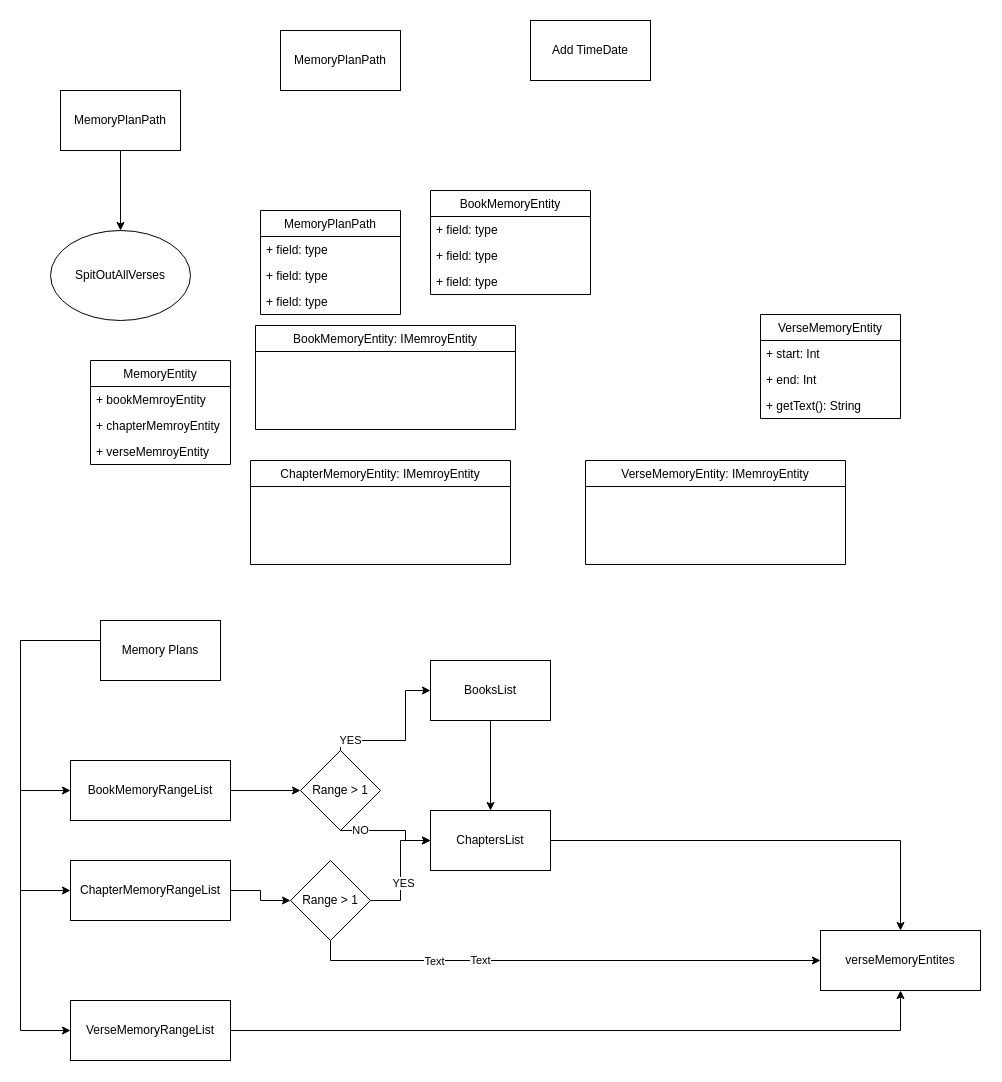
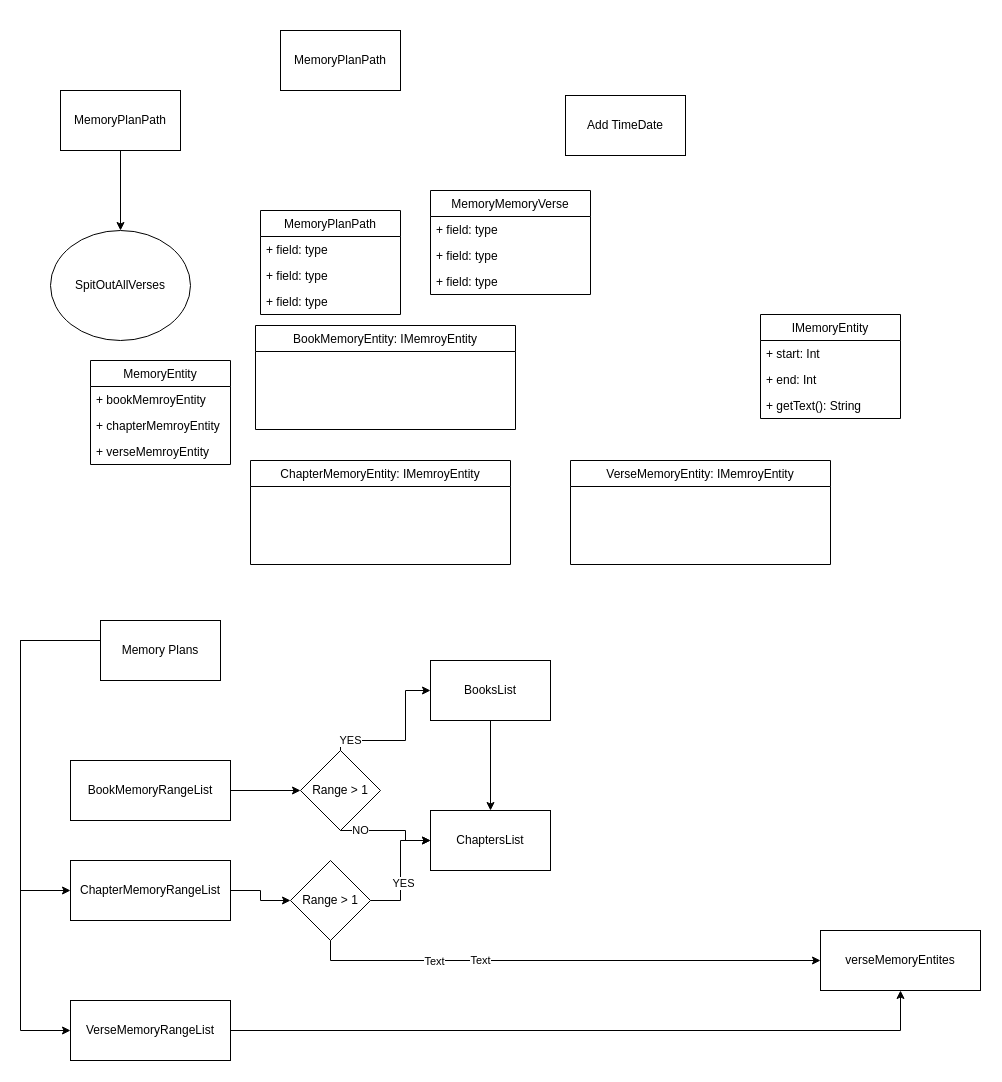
  <mxCell id="0" />
  <mxCell id="1" parent="0" />
  <mxCell id="2" value="MemoryPlanPath" style="rounded=0;whiteSpace=wrap;html=1;fillColor=none;" vertex="1" parent="1"><mxGeometry x="280" y="30" width="120" height="60" as="geometry" /></mxCell>
  <mxCell id="3" value="" style="edgeStyle=orthogonalEdgeStyle;rounded=0;orthogonalLoop=1;jettySize=auto;html=1;fontColor=none;" edge="1" parent="1" source="4" target="5"><mxGeometry relative="1" as="geometry" /></mxCell>
  <mxCell id="4" value="MemoryPlanPath" style="rounded=0;whiteSpace=wrap;html=1;fillColor=none;" vertex="1" parent="1"><mxGeometry x="60" y="90" width="120" height="60" as="geometry" /></mxCell>
- <mxCell id="5" value="SpitOutAllVerses" style="ellipse;whiteSpace=wrap;html=1;fillColor=none;rounded=0;" vertex="1" parent="1"><mxGeometry x="50" y="230" width="140" height="90" as="geometry" /></mxCell>
+ <mxCell id="5" value="SpitOutAllVerses" style="ellipse;whiteSpace=wrap;html=1;fillColor=none;rounded=0;" vertex="1" parent="1"><mxGeometry x="50" y="230" width="140" height="110" as="geometry" /></mxCell>
  <mxCell id="6" value="MemoryPlanPath" style="swimlane;fontStyle=0;childLayout=stackLayout;horizontal=1;startSize=26;fillColor=none;horizontalStack=0;resizeParent=1;resizeParentMax=0;resizeLast=0;collapsible=1;marginBottom=0;fontColor=none;" vertex="1" parent="1"><mxGeometry x="260" y="210" width="140" height="104" as="geometry" /></mxCell>
  <mxCell id="7" value="+ field: type" style="text;strokeColor=none;fillColor=none;align=left;verticalAlign=top;spacingLeft=4;spacingRight=4;overflow=hidden;rotatable=0;points=[[0,0.5],[1,0.5]];portConstraint=eastwest;fontColor=none;" vertex="1" parent="6"><mxGeometry y="26" width="140" height="26" as="geometry" /></mxCell>
  <mxCell id="8" value="+ field: type" style="text;strokeColor=none;fillColor=none;align=left;verticalAlign=top;spacingLeft=4;spacingRight=4;overflow=hidden;rotatable=0;points=[[0,0.5],[1,0.5]];portConstraint=eastwest;fontColor=none;" vertex="1" parent="6"><mxGeometry y="52" width="140" height="26" as="geometry" /></mxCell>
  <mxCell id="9" value="+ field: type" style="text;strokeColor=none;fillColor=none;align=left;verticalAlign=top;spacingLeft=4;spacingRight=4;overflow=hidden;rotatable=0;points=[[0,0.5],[1,0.5]];portConstraint=eastwest;fontColor=none;" vertex="1" parent="6"><mxGeometry y="78" width="140" height="26" as="geometry" /></mxCell>
- <mxCell id="10" value="BookMemoryEntity" style="swimlane;fontStyle=0;childLayout=stackLayout;horizontal=1;startSize=26;fillColor=none;horizontalStack=0;resizeParent=1;resizeParentMax=0;resizeLast=0;collapsible=1;marginBottom=0;fontColor=none;" vertex="1" parent="1"><mxGeometry x="430" y="190" width="160" height="104" as="geometry" /></mxCell>
+ <mxCell id="10" value="MemoryMemoryVerse" style="swimlane;fontStyle=0;childLayout=stackLayout;horizontal=1;startSize=26;fillColor=none;horizontalStack=0;resizeParent=1;resizeParentMax=0;resizeLast=0;collapsible=1;marginBottom=0;fontColor=none;" vertex="1" parent="1"><mxGeometry x="430" y="190" width="160" height="104" as="geometry" /></mxCell>
  <mxCell id="11" value="+ field: type" style="text;strokeColor=none;fillColor=none;align=left;verticalAlign=top;spacingLeft=4;spacingRight=4;overflow=hidden;rotatable=0;points=[[0,0.5],[1,0.5]];portConstraint=eastwest;fontColor=none;" vertex="1" parent="10"><mxGeometry y="26" width="160" height="26" as="geometry" /></mxCell>
  <mxCell id="12" value="+ field: type" style="text;strokeColor=none;fillColor=none;align=left;verticalAlign=top;spacingLeft=4;spacingRight=4;overflow=hidden;rotatable=0;points=[[0,0.5],[1,0.5]];portConstraint=eastwest;fontColor=none;" vertex="1" parent="10"><mxGeometry y="52" width="160" height="26" as="geometry" /></mxCell>
  <mxCell id="13" value="+ field: type" style="text;strokeColor=none;fillColor=none;align=left;verticalAlign=top;spacingLeft=4;spacingRight=4;overflow=hidden;rotatable=0;points=[[0,0.5],[1,0.5]];portConstraint=eastwest;fontColor=none;" vertex="1" parent="10"><mxGeometry y="78" width="160" height="26" as="geometry" /></mxCell>
- <mxCell id="14" value="Add TimeDate" style="rounded=0;whiteSpace=wrap;html=1;fillColor=none;" vertex="1" parent="1"><mxGeometry x="530" y="20" width="120" height="60" as="geometry" /></mxCell>
+ <mxCell id="14" value="Add TimeDate" style="rounded=0;whiteSpace=wrap;html=1;fillColor=none;" vertex="1" parent="1"><mxGeometry x="565" y="95" width="120" height="60" as="geometry" /></mxCell>
  <mxCell id="15" value="MemoryEntity" style="swimlane;fontStyle=0;childLayout=stackLayout;horizontal=1;startSize=26;fillColor=none;horizontalStack=0;resizeParent=1;resizeParentMax=0;resizeLast=0;collapsible=1;marginBottom=0;fontColor=none;" vertex="1" parent="1"><mxGeometry x="90" y="360" width="140" height="104" as="geometry" /></mxCell>
  <mxCell id="16" value="+ bookMemroyEntity&#10;" style="text;strokeColor=none;fillColor=none;align=left;verticalAlign=top;spacingLeft=4;spacingRight=4;overflow=hidden;rotatable=0;points=[[0,0.5],[1,0.5]];portConstraint=eastwest;fontColor=none;" vertex="1" parent="15"><mxGeometry y="26" width="140" height="26" as="geometry" /></mxCell>
  <mxCell id="17" value="+ chapterMemroyEntity&#10;" style="text;strokeColor=none;fillColor=none;align=left;verticalAlign=top;spacingLeft=4;spacingRight=4;overflow=hidden;rotatable=0;points=[[0,0.5],[1,0.5]];portConstraint=eastwest;fontColor=none;" vertex="1" parent="15"><mxGeometry y="52" width="140" height="26" as="geometry" /></mxCell>
  <mxCell id="18" value="+ verseMemroyEntity&#10;" style="text;strokeColor=none;fillColor=none;align=left;verticalAlign=top;spacingLeft=4;spacingRight=4;overflow=hidden;rotatable=0;points=[[0,0.5],[1,0.5]];portConstraint=eastwest;fontColor=none;" vertex="1" parent="15"><mxGeometry y="78" width="140" height="26" as="geometry" /></mxCell>
- <mxCell id="19" value="VerseMemoryEntity" style="swimlane;fontStyle=0;childLayout=stackLayout;horizontal=1;startSize=26;fillColor=none;horizontalStack=0;resizeParent=1;resizeParentMax=0;resizeLast=0;collapsible=1;marginBottom=0;fontColor=none;" vertex="1" parent="1"><mxGeometry x="760" y="314" width="140" height="104" as="geometry"><mxRectangle x="770" y="334" width="120" height="30" as="alternateBounds" /></mxGeometry></mxCell>
+ <mxCell id="19" value="IMemoryEntity" style="swimlane;fontStyle=0;childLayout=stackLayout;horizontal=1;startSize=26;fillColor=none;horizontalStack=0;resizeParent=1;resizeParentMax=0;resizeLast=0;collapsible=1;marginBottom=0;fontColor=none;" vertex="1" parent="1"><mxGeometry x="760" y="314" width="140" height="104" as="geometry"><mxRectangle x="770" y="334" width="120" height="30" as="alternateBounds" /></mxGeometry></mxCell>
  <mxCell id="20" value="+ start: Int&#10;" style="text;strokeColor=none;fillColor=none;align=left;verticalAlign=top;spacingLeft=4;spacingRight=4;overflow=hidden;rotatable=0;points=[[0,0.5],[1,0.5]];portConstraint=eastwest;fontColor=none;" vertex="1" parent="19"><mxGeometry y="26" width="140" height="26" as="geometry" /></mxCell>
  <mxCell id="21" value="+ end: Int" style="text;strokeColor=none;fillColor=none;align=left;verticalAlign=top;spacingLeft=4;spacingRight=4;overflow=hidden;rotatable=0;points=[[0,0.5],[1,0.5]];portConstraint=eastwest;fontColor=none;" vertex="1" parent="19"><mxGeometry y="52" width="140" height="26" as="geometry" /></mxCell>
  <mxCell id="22" value="+ getText(): String" style="text;strokeColor=none;fillColor=none;align=left;verticalAlign=top;spacingLeft=4;spacingRight=4;overflow=hidden;rotatable=0;points=[[0,0.5],[1,0.5]];portConstraint=eastwest;fontColor=none;" vertex="1" parent="19"><mxGeometry y="78" width="140" height="26" as="geometry" /></mxCell>
  <mxCell id="23" value="BookMemoryEntity: IMemroyEntity" style="swimlane;fontStyle=0;childLayout=stackLayout;horizontal=1;startSize=26;fillColor=none;horizontalStack=0;resizeParent=1;resizeParentMax=0;resizeLast=0;collapsible=1;marginBottom=0;fontColor=none;" vertex="1" parent="1"><mxGeometry x="255" y="325" width="260" height="104" as="geometry"><mxRectangle x="770" y="334" width="120" height="30" as="alternateBounds" /></mxGeometry></mxCell>
  <mxCell id="24" value="ChapterMemoryEntity: IMemroyEntity" style="swimlane;fontStyle=0;childLayout=stackLayout;horizontal=1;startSize=26;fillColor=none;horizontalStack=0;resizeParent=1;resizeParentMax=0;resizeLast=0;collapsible=1;marginBottom=0;fontColor=none;" vertex="1" parent="1"><mxGeometry x="250" y="460" width="260" height="104" as="geometry"><mxRectangle x="770" y="334" width="120" height="30" as="alternateBounds" /></mxGeometry></mxCell>
- <mxCell id="25" value="VerseMemoryEntity: IMemroyEntity" style="swimlane;fontStyle=0;childLayout=stackLayout;horizontal=1;startSize=26;fillColor=none;horizontalStack=0;resizeParent=1;resizeParentMax=0;resizeLast=0;collapsible=1;marginBottom=0;fontColor=none;" vertex="1" parent="1"><mxGeometry x="585" y="460" width="260" height="104" as="geometry"><mxRectangle x="770" y="334" width="120" height="30" as="alternateBounds" /></mxGeometry></mxCell>
- <mxCell id="26" style="edgeStyle=orthogonalEdgeStyle;rounded=0;orthogonalLoop=1;jettySize=auto;html=1;entryX=0;entryY=0.5;entryDx=0;entryDy=0;fontColor=none;" edge="1" parent="1" source="29" target="31"><mxGeometry relative="1" as="geometry"><Array as="points"><mxPoint x="20" y="640" /><mxPoint x="20" y="790" /></Array></mxGeometry></mxCell>
+ <mxCell id="25" value="VerseMemoryEntity: IMemroyEntity" style="swimlane;fontStyle=0;childLayout=stackLayout;horizontal=1;startSize=26;fillColor=none;horizontalStack=0;resizeParent=1;resizeParentMax=0;resizeLast=0;collapsible=1;marginBottom=0;fontColor=none;" vertex="1" parent="1"><mxGeometry x="570" y="460" width="260" height="104" as="geometry"><mxRectangle x="770" y="334" width="120" height="30" as="alternateBounds" /></mxGeometry></mxCell>
  <mxCell id="27" style="edgeStyle=orthogonalEdgeStyle;rounded=0;orthogonalLoop=1;jettySize=auto;html=1;entryX=0;entryY=0.5;entryDx=0;entryDy=0;fontColor=none;" edge="1" parent="1" source="29" target="37"><mxGeometry relative="1" as="geometry"><Array as="points"><mxPoint x="20" y="640" /><mxPoint x="20" y="890" /></Array></mxGeometry></mxCell>
  <mxCell id="28" style="edgeStyle=orthogonalEdgeStyle;rounded=0;orthogonalLoop=1;jettySize=auto;html=1;entryX=0;entryY=0.5;entryDx=0;entryDy=0;fontColor=none;" edge="1" parent="1" source="29" target="39"><mxGeometry relative="1" as="geometry"><Array as="points"><mxPoint x="20" y="640" /><mxPoint x="20" y="1030" /></Array></mxGeometry></mxCell>
  <mxCell id="29" value="Memory Plans" style="rounded=0;whiteSpace=wrap;html=1;fontColor=none;fillColor=none;" vertex="1" parent="1"><mxGeometry x="100" y="620" width="120" height="60" as="geometry" /></mxCell>
  <mxCell id="30" style="edgeStyle=orthogonalEdgeStyle;rounded=0;orthogonalLoop=1;jettySize=auto;html=1;entryX=0;entryY=0.5;entryDx=0;entryDy=0;fontColor=none;" edge="1" parent="1" source="31" target="43"><mxGeometry relative="1" as="geometry" /></mxCell>
  <mxCell id="31" value="BookMemoryRangeList" style="rounded=0;whiteSpace=wrap;html=1;fontColor=none;fillColor=none;" vertex="1" parent="1"><mxGeometry x="70" y="760" width="160" height="60" as="geometry" /></mxCell>
  <mxCell id="32" style="edgeStyle=orthogonalEdgeStyle;rounded=0;orthogonalLoop=1;jettySize=auto;html=1;entryX=0.5;entryY=0;entryDx=0;entryDy=0;fontColor=none;" edge="1" parent="1" source="33" target="35"><mxGeometry relative="1" as="geometry" /></mxCell>
  <mxCell id="33" value="BooksList" style="rounded=0;whiteSpace=wrap;html=1;fontColor=none;fillColor=none;" vertex="1" parent="1"><mxGeometry x="430" y="660" width="120" height="60" as="geometry" /></mxCell>
- <mxCell id="34" style="edgeStyle=orthogonalEdgeStyle;rounded=0;orthogonalLoop=1;jettySize=auto;html=1;entryX=0.5;entryY=0;entryDx=0;entryDy=0;fontColor=none;" edge="1" parent="1" source="35" target="40"><mxGeometry relative="1" as="geometry" /></mxCell>
  <mxCell id="35" value="ChaptersList" style="rounded=0;whiteSpace=wrap;html=1;fontColor=none;fillColor=none;" vertex="1" parent="1"><mxGeometry x="430" y="810" width="120" height="60" as="geometry" /></mxCell>
  <mxCell id="36" style="edgeStyle=orthogonalEdgeStyle;rounded=0;orthogonalLoop=1;jettySize=auto;html=1;entryX=0;entryY=0.5;entryDx=0;entryDy=0;fontColor=none;" edge="1" parent="1" source="37" target="49"><mxGeometry relative="1" as="geometry" /></mxCell>
  <mxCell id="37" value="ChapterMemoryRangeList" style="rounded=0;whiteSpace=wrap;html=1;fontColor=none;fillColor=none;" vertex="1" parent="1"><mxGeometry x="70" y="860" width="160" height="60" as="geometry" /></mxCell>
  <mxCell id="38" style="edgeStyle=orthogonalEdgeStyle;rounded=0;orthogonalLoop=1;jettySize=auto;html=1;fontColor=none;" edge="1" parent="1" source="39" target="40"><mxGeometry relative="1" as="geometry" /></mxCell>
  <mxCell id="39" value="VerseMemoryRangeList" style="rounded=0;whiteSpace=wrap;html=1;fontColor=none;fillColor=none;" vertex="1" parent="1"><mxGeometry x="70" y="1000" width="160" height="60" as="geometry" /></mxCell>
  <mxCell id="40" value="verseMemoryEntites" style="rounded=0;whiteSpace=wrap;html=1;fontColor=none;fillColor=none;" vertex="1" parent="1"><mxGeometry x="820" y="930" width="160" height="60" as="geometry" /></mxCell>
  <mxCell id="41" value="YES" style="edgeStyle=orthogonalEdgeStyle;rounded=0;orthogonalLoop=1;jettySize=auto;html=1;entryX=0;entryY=0.5;entryDx=0;entryDy=0;fontColor=none;" edge="1" parent="1" source="43" target="33"><mxGeometry x="-0.733" relative="1" as="geometry"><Array as="points"><mxPoint x="340" y="740" /><mxPoint x="405" y="740" /><mxPoint x="405" y="690" /></Array><mxPoint as="offset" /></mxGeometry></mxCell>
  <mxCell id="42" value="NO" style="edgeStyle=orthogonalEdgeStyle;rounded=0;orthogonalLoop=1;jettySize=auto;html=1;entryX=0;entryY=0.5;entryDx=0;entryDy=0;fontColor=none;exitX=0.5;exitY=1;exitDx=0;exitDy=0;" edge="1" parent="1" source="43" target="35"><mxGeometry x="-0.6" relative="1" as="geometry"><Array as="points"><mxPoint x="405" y="830" /><mxPoint x="405" y="840" /></Array><mxPoint as="offset" /></mxGeometry></mxCell>
  <mxCell id="43" value="Range &amp;gt; 1" style="rhombus;whiteSpace=wrap;html=1;fontColor=none;fillColor=none;" vertex="1" parent="1"><mxGeometry x="300" y="750" width="80" height="80" as="geometry" /></mxCell>
  <mxCell id="44" style="edgeStyle=orthogonalEdgeStyle;rounded=0;orthogonalLoop=1;jettySize=auto;html=1;entryX=0;entryY=0.5;entryDx=0;entryDy=0;fontColor=none;" edge="1" parent="1" source="49" target="35"><mxGeometry relative="1" as="geometry" /></mxCell>
  <mxCell id="45" value="YES" style="edgeLabel;html=1;align=center;verticalAlign=middle;resizable=0;points=[];fontColor=none;" vertex="1" connectable="0" parent="44"><mxGeometry x="-0.205" y="-2" relative="1" as="geometry"><mxPoint as="offset" /></mxGeometry></mxCell>
  <mxCell id="46" style="edgeStyle=orthogonalEdgeStyle;rounded=0;orthogonalLoop=1;jettySize=auto;html=1;entryX=0;entryY=0.5;entryDx=0;entryDy=0;fontColor=none;exitX=0.5;exitY=1;exitDx=0;exitDy=0;" edge="1" parent="1" source="49" target="40"><mxGeometry relative="1" as="geometry" /></mxCell>
  <mxCell id="47" value="Text" style="edgeLabel;html=1;align=center;verticalAlign=middle;resizable=0;points=[];fontColor=none;" vertex="1" connectable="0" parent="46"><mxGeometry x="-0.336" y="1" relative="1" as="geometry"><mxPoint as="offset" /></mxGeometry></mxCell>
  <mxCell id="48" value="Text" style="edgeLabel;html=1;align=center;verticalAlign=middle;resizable=0;points=[];fontColor=none;" vertex="1" connectable="0" parent="46"><mxGeometry x="-0.519" relative="1" as="geometry"><mxPoint as="offset" /></mxGeometry></mxCell>
  <mxCell id="49" value="Range &amp;gt; 1" style="rhombus;whiteSpace=wrap;html=1;fontColor=none;fillColor=none;" vertex="1" parent="1"><mxGeometry x="290" y="860" width="80" height="80" as="geometry" /></mxCell>
